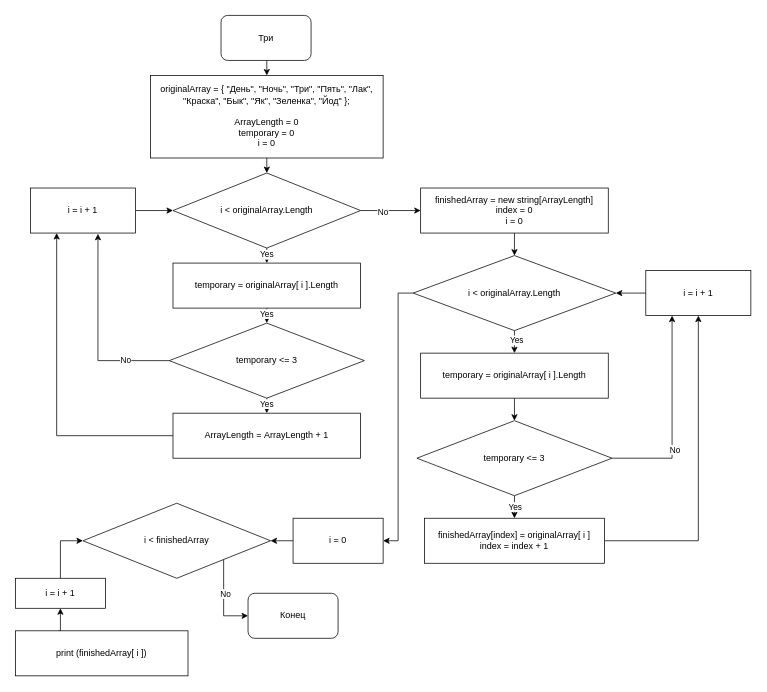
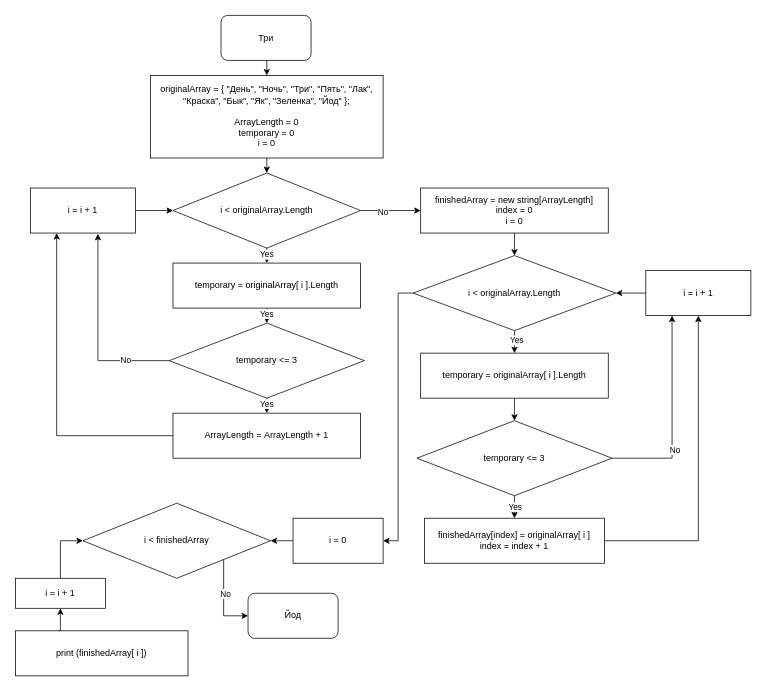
  <mxCell id="0" />
  <mxCell id="1" parent="0" />
  <mxCell id="2" style="edgeStyle=orthogonalEdgeStyle;rounded=0;orthogonalLoop=1;jettySize=auto;html=1;exitX=0.5;exitY=1;exitDx=0;exitDy=0;entryX=0.5;entryY=0;entryDx=0;entryDy=0;" parent="1" source="3" target="10" edge="1"><mxGeometry relative="1" as="geometry" /></mxCell>
  <mxCell id="3" value="originalArray = { &quot;День&quot;, &quot;Ночь&quot;, &quot;Три&quot;, &quot;Пять&quot;, &quot;Лак&quot;, &quot;Краска&quot;, &quot;Бык&quot;, &quot;Як&quot;, &quot;Зеленка&quot;, &quot;Йод&quot; };&lt;br&gt;&lt;br&gt;ArrayLength = 0&lt;br&gt;temporary = 0&lt;br&gt;i = 0" style="rounded=0;whiteSpace=wrap;html=1;" parent="1" vertex="1"><mxGeometry x="200" y="100" width="310" height="110" as="geometry" /></mxCell>
  <mxCell id="4" style="edgeStyle=orthogonalEdgeStyle;rounded=0;orthogonalLoop=1;jettySize=auto;html=1;exitX=1;exitY=0.5;exitDx=0;exitDy=0;entryX=0;entryY=0.5;entryDx=0;entryDy=0;" parent="1" source="5" target="10" edge="1"><mxGeometry relative="1" as="geometry" /></mxCell>
  <mxCell id="5" value="i = i + 1" style="rounded=0;whiteSpace=wrap;html=1;" parent="1" vertex="1"><mxGeometry x="40" y="250" width="140" height="60" as="geometry" /></mxCell>
  <mxCell id="6" style="edgeStyle=orthogonalEdgeStyle;rounded=0;orthogonalLoop=1;jettySize=auto;html=1;exitX=0.5;exitY=1;exitDx=0;exitDy=0;entryX=0.5;entryY=0;entryDx=0;entryDy=0;" parent="1" source="10" target="13" edge="1"><mxGeometry relative="1" as="geometry"><mxPoint x="355" y="370" as="targetPoint" /></mxGeometry></mxCell>
  <mxCell id="7" value="Yes" style="edgeLabel;html=1;align=center;verticalAlign=middle;resizable=0;points=[];" parent="6" vertex="1" connectable="0"><mxGeometry x="-0.2" y="-1" relative="1" as="geometry"><mxPoint as="offset" /></mxGeometry></mxCell>
  <mxCell id="8" style="edgeStyle=orthogonalEdgeStyle;rounded=0;orthogonalLoop=1;jettySize=auto;html=1;exitX=1;exitY=0.5;exitDx=0;exitDy=0;entryX=0;entryY=0.5;entryDx=0;entryDy=0;" parent="1" source="10" target="22" edge="1"><mxGeometry relative="1" as="geometry" /></mxCell>
  <mxCell id="9" value="No" style="edgeLabel;html=1;align=center;verticalAlign=middle;resizable=0;points=[];" parent="8" vertex="1" connectable="0"><mxGeometry x="-0.267" y="-1" relative="1" as="geometry"><mxPoint as="offset" /></mxGeometry></mxCell>
  <mxCell id="10" value="i &amp;lt; originalArray.Length" style="rhombus;whiteSpace=wrap;html=1;" parent="1" vertex="1"><mxGeometry x="230" y="230" width="250" height="100" as="geometry" /></mxCell>
  <mxCell id="11" style="edgeStyle=orthogonalEdgeStyle;rounded=0;orthogonalLoop=1;jettySize=auto;html=1;exitX=0.5;exitY=1;exitDx=0;exitDy=0;entryX=0.5;entryY=0;entryDx=0;entryDy=0;" parent="1" source="13" target="18" edge="1"><mxGeometry relative="1" as="geometry" /></mxCell>
  <mxCell id="12" value="Yes" style="edgeLabel;html=1;align=center;verticalAlign=middle;resizable=0;points=[];" parent="11" vertex="1" connectable="0"><mxGeometry x="-0.3" y="-1" relative="1" as="geometry"><mxPoint as="offset" /></mxGeometry></mxCell>
  <mxCell id="13" value="temporary = originalArray[ i ].Length" style="rounded=0;whiteSpace=wrap;html=1;" parent="1" vertex="1"><mxGeometry x="230" y="350" width="250" height="60" as="geometry" /></mxCell>
  <mxCell id="14" style="edgeStyle=orthogonalEdgeStyle;rounded=0;orthogonalLoop=1;jettySize=auto;html=1;exitX=0.5;exitY=1;exitDx=0;exitDy=0;entryX=0.5;entryY=0;entryDx=0;entryDy=0;" parent="1" source="18" target="20" edge="1"><mxGeometry relative="1" as="geometry" /></mxCell>
  <mxCell id="15" value="Yes" style="edgeLabel;html=1;align=center;verticalAlign=middle;resizable=0;points=[];" parent="14" vertex="1" connectable="0"><mxGeometry x="-0.314" y="-1" relative="1" as="geometry"><mxPoint as="offset" /></mxGeometry></mxCell>
  <mxCell id="16" style="edgeStyle=orthogonalEdgeStyle;rounded=0;orthogonalLoop=1;jettySize=auto;html=1;exitX=0;exitY=0.5;exitDx=0;exitDy=0;entryX=0.643;entryY=1.017;entryDx=0;entryDy=0;entryPerimeter=0;" parent="1" source="18" target="5" edge="1"><mxGeometry relative="1" as="geometry" /></mxCell>
  <mxCell id="17" value="No" style="edgeLabel;html=1;align=center;verticalAlign=middle;resizable=0;points=[];" parent="16" vertex="1" connectable="0"><mxGeometry x="-0.553" y="-2" relative="1" as="geometry"><mxPoint as="offset" /></mxGeometry></mxCell>
  <mxCell id="18" value="temporary &amp;lt;= 3" style="rhombus;whiteSpace=wrap;html=1;" parent="1" vertex="1"><mxGeometry x="225" y="430" width="260" height="100" as="geometry" /></mxCell>
  <mxCell id="19" style="edgeStyle=orthogonalEdgeStyle;rounded=0;orthogonalLoop=1;jettySize=auto;html=1;exitX=0;exitY=0.5;exitDx=0;exitDy=0;entryX=0.25;entryY=1;entryDx=0;entryDy=0;" parent="1" source="20" target="5" edge="1"><mxGeometry relative="1" as="geometry" /></mxCell>
  <mxCell id="20" value="ArrayLength =&amp;nbsp;ArrayLength + 1" style="rounded=0;whiteSpace=wrap;html=1;" parent="1" vertex="1"><mxGeometry x="230" y="550" width="250" height="60" as="geometry" /></mxCell>
  <mxCell id="21" style="edgeStyle=orthogonalEdgeStyle;rounded=0;orthogonalLoop=1;jettySize=auto;html=1;exitX=0.5;exitY=1;exitDx=0;exitDy=0;entryX=0.5;entryY=0;entryDx=0;entryDy=0;" parent="1" source="22" target="26" edge="1"><mxGeometry relative="1" as="geometry" /></mxCell>
  <mxCell id="22" value="finishedArray = new string[ArrayLength]&lt;br&gt;index = 0&lt;br&gt;i = 0" style="rounded=0;whiteSpace=wrap;html=1;" parent="1" vertex="1"><mxGeometry x="560" y="250" width="250" height="60" as="geometry" /></mxCell>
  <mxCell id="23" style="edgeStyle=orthogonalEdgeStyle;rounded=0;orthogonalLoop=1;jettySize=auto;html=1;exitX=0.5;exitY=1;exitDx=0;exitDy=0;entryX=0.5;entryY=0;entryDx=0;entryDy=0;" parent="1" source="26" target="28" edge="1"><mxGeometry relative="1" as="geometry" /></mxCell>
  <mxCell id="24" value="Yes" style="edgeLabel;html=1;align=center;verticalAlign=middle;resizable=0;points=[];" parent="23" vertex="1" connectable="0"><mxGeometry x="-0.2" y="2" relative="1" as="geometry"><mxPoint as="offset" /></mxGeometry></mxCell>
  <mxCell id="25" style="edgeStyle=orthogonalEdgeStyle;rounded=0;orthogonalLoop=1;jettySize=auto;html=1;exitX=0;exitY=0.5;exitDx=0;exitDy=0;entryX=1;entryY=0.5;entryDx=0;entryDy=0;" parent="1" source="26" target="39" edge="1"><mxGeometry relative="1" as="geometry" /></mxCell>
  <mxCell id="26" value="i &amp;lt; originalArray.Length" style="rhombus;whiteSpace=wrap;html=1;" parent="1" vertex="1"><mxGeometry x="550" y="340" width="270" height="100" as="geometry" /></mxCell>
  <mxCell id="27" style="edgeStyle=orthogonalEdgeStyle;rounded=0;orthogonalLoop=1;jettySize=auto;html=1;exitX=0.5;exitY=1;exitDx=0;exitDy=0;entryX=0.5;entryY=0;entryDx=0;entryDy=0;" parent="1" source="28" target="33" edge="1"><mxGeometry relative="1" as="geometry" /></mxCell>
  <mxCell id="28" value="temporary = originalArray[ i ].Length" style="rounded=0;whiteSpace=wrap;html=1;" parent="1" vertex="1"><mxGeometry x="560" y="470" width="250" height="60" as="geometry" /></mxCell>
  <mxCell id="29" style="edgeStyle=orthogonalEdgeStyle;rounded=0;orthogonalLoop=1;jettySize=auto;html=1;exitX=0.5;exitY=1;exitDx=0;exitDy=0;entryX=0.5;entryY=0;entryDx=0;entryDy=0;" parent="1" source="33" target="35" edge="1"><mxGeometry relative="1" as="geometry" /></mxCell>
  <mxCell id="30" value="Yes" style="edgeLabel;html=1;align=center;verticalAlign=middle;resizable=0;points=[];" parent="29" vertex="1" connectable="0"><mxGeometry x="-0.067" relative="1" as="geometry"><mxPoint as="offset" /></mxGeometry></mxCell>
  <mxCell id="31" style="edgeStyle=orthogonalEdgeStyle;rounded=0;orthogonalLoop=1;jettySize=auto;html=1;exitX=1;exitY=0.5;exitDx=0;exitDy=0;entryX=0.25;entryY=1;entryDx=0;entryDy=0;" parent="1" source="33" target="37" edge="1"><mxGeometry relative="1" as="geometry" /></mxCell>
  <mxCell id="32" value="No" style="edgeLabel;html=1;align=center;verticalAlign=middle;resizable=0;points=[];" parent="31" vertex="1" connectable="0"><mxGeometry x="-0.319" y="-3" relative="1" as="geometry"><mxPoint as="offset" /></mxGeometry></mxCell>
  <mxCell id="33" value="temporary &amp;lt;= 3" style="rhombus;whiteSpace=wrap;html=1;" parent="1" vertex="1"><mxGeometry x="555" y="560" width="260" height="100" as="geometry" /></mxCell>
  <mxCell id="34" style="edgeStyle=orthogonalEdgeStyle;rounded=0;orthogonalLoop=1;jettySize=auto;html=1;exitX=1;exitY=0.5;exitDx=0;exitDy=0;entryX=0.5;entryY=1;entryDx=0;entryDy=0;" parent="1" source="35" target="37" edge="1"><mxGeometry relative="1" as="geometry"><Array as="points"><mxPoint x="930" y="720" /></Array></mxGeometry></mxCell>
  <mxCell id="35" value="&lt;div&gt;finishedArray[index] = originalArray[ i ]&lt;/div&gt;&lt;div&gt;&lt;span style=&quot;background-color: initial;&quot;&gt;index = index + 1&lt;/span&gt;&lt;/div&gt;" style="rounded=0;whiteSpace=wrap;html=1;" parent="1" vertex="1"><mxGeometry x="565" y="690" width="240" height="60" as="geometry" /></mxCell>
  <mxCell id="36" style="edgeStyle=orthogonalEdgeStyle;rounded=0;orthogonalLoop=1;jettySize=auto;html=1;exitX=0;exitY=0.5;exitDx=0;exitDy=0;entryX=1;entryY=0.5;entryDx=0;entryDy=0;" parent="1" source="37" target="26" edge="1"><mxGeometry relative="1" as="geometry" /></mxCell>
  <mxCell id="37" value="i = i + 1" style="rounded=0;whiteSpace=wrap;html=1;" parent="1" vertex="1"><mxGeometry x="860" y="360" width="140" height="60" as="geometry" /></mxCell>
  <mxCell id="38" style="edgeStyle=orthogonalEdgeStyle;rounded=0;orthogonalLoop=1;jettySize=auto;html=1;exitX=0;exitY=0.5;exitDx=0;exitDy=0;entryX=1;entryY=0.5;entryDx=0;entryDy=0;" parent="1" source="39" target="42" edge="1"><mxGeometry relative="1" as="geometry" /></mxCell>
  <mxCell id="39" value="i = 0" style="rounded=0;whiteSpace=wrap;html=1;" parent="1" vertex="1"><mxGeometry x="390" y="690" width="120" height="60" as="geometry" /></mxCell>
  <mxCell id="40" style="edgeStyle=orthogonalEdgeStyle;rounded=0;orthogonalLoop=1;jettySize=auto;html=1;exitX=1;exitY=1;exitDx=0;exitDy=0;entryX=0;entryY=0.5;entryDx=0;entryDy=0;" parent="1" source="42" target="49" edge="1"><mxGeometry relative="1" as="geometry" /></mxCell>
  <mxCell id="41" value="No" style="edgeLabel;html=1;align=center;verticalAlign=middle;resizable=0;points=[];" parent="40" vertex="1" connectable="0"><mxGeometry x="-0.163" y="2" relative="1" as="geometry"><mxPoint as="offset" /></mxGeometry></mxCell>
  <mxCell id="42" value="i &amp;lt; finishedArray" style="rhombus;whiteSpace=wrap;html=1;" parent="1" vertex="1"><mxGeometry x="110" y="670" width="250" height="100" as="geometry" /></mxCell>
  <mxCell id="43" style="edgeStyle=orthogonalEdgeStyle;rounded=0;orthogonalLoop=1;jettySize=auto;html=1;exitX=0.25;exitY=0;exitDx=0;exitDy=0;entryX=0.5;entryY=1;entryDx=0;entryDy=0;" parent="1" source="44" target="46" edge="1"><mxGeometry relative="1" as="geometry" /></mxCell>
  <mxCell id="44" value="print (finishedArray[ i ])" style="rounded=0;whiteSpace=wrap;html=1;" parent="1" vertex="1"><mxGeometry x="20" y="840" width="230" height="60" as="geometry" /></mxCell>
  <mxCell id="45" style="edgeStyle=orthogonalEdgeStyle;rounded=0;orthogonalLoop=1;jettySize=auto;html=1;exitX=0.5;exitY=0;exitDx=0;exitDy=0;entryX=0;entryY=0.5;entryDx=0;entryDy=0;" parent="1" source="46" target="42" edge="1"><mxGeometry relative="1" as="geometry" /></mxCell>
  <mxCell id="46" value="i = i + 1" style="rounded=0;whiteSpace=wrap;html=1;" parent="1" vertex="1"><mxGeometry x="20" y="770" width="120" height="40" as="geometry" /></mxCell>
  <mxCell id="47" style="edgeStyle=orthogonalEdgeStyle;rounded=0;orthogonalLoop=1;jettySize=auto;html=1;exitX=0.5;exitY=1;exitDx=0;exitDy=0;entryX=0.5;entryY=0;entryDx=0;entryDy=0;" parent="1" source="48" target="3" edge="1"><mxGeometry relative="1" as="geometry" /></mxCell>
  <mxCell id="48" value="Три" style="rounded=1;whiteSpace=wrap;html=1;" parent="1" vertex="1"><mxGeometry x="294" y="20" width="120" height="60" as="geometry" /></mxCell>
- <mxCell id="49" value="Конец" style="rounded=1;whiteSpace=wrap;html=1;" parent="1" vertex="1"><mxGeometry x="330" y="790" width="120" height="60" as="geometry" /></mxCell>
+ <mxCell id="49" value="Йод" style="rounded=1;whiteSpace=wrap;html=1;" parent="1" vertex="1"><mxGeometry x="330" y="790" width="120" height="60" as="geometry" /></mxCell>
